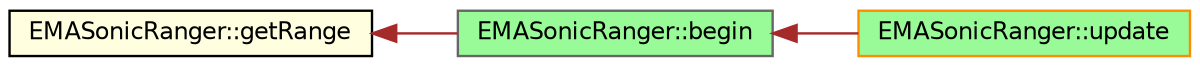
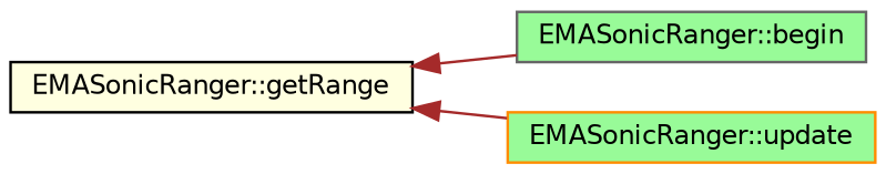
  digraph {
    rankdir=LR
    node [fillcolor=palegreen fontname=Helvetica fontsize=10 shape=record style=filled]
    edge [color=brown dir=back fontname=Helvetica fontsize=10 labelfontname=Helvetica labelfontsize=10 style=solid]
    n1 [color=black fillcolor=lightyellow fontcolor=black height=0.2 label="EMASonicRanger::getRange" width=0.4]
    n2 [color=gray40 height=0.2 label="EMASonicRanger::begin" width=0.4]
    n3 [color=darkorange height=0.2 label="EMASonicRanger::update" width=0.4]
    n1 -> n2
-   n2 -> n3
+   n1 -> n3
  }
